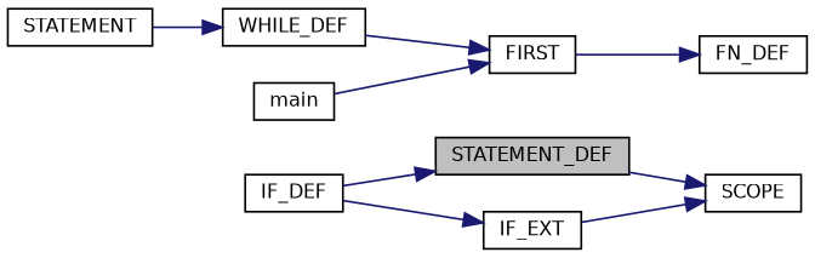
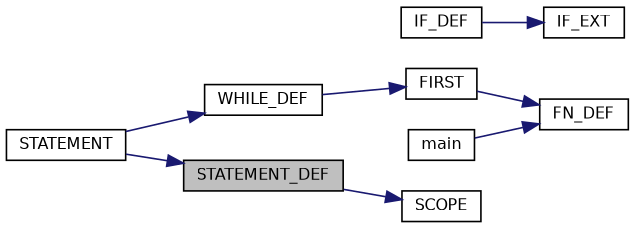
  digraph {
    rankdir=RL
    node [color=black fillcolor=white fontname=Helvetica fontsize=10 shape=record style=filled]
    edge [color=midnightblue dir=back fontname=Helvetica fontsize=10 labelfontname=Helvetica labelfontsize=10 style=solid]
    n1 [fillcolor=grey75 fontcolor=black height=0.2 label=STATEMENT_DEF width=0.4]
    n2 [height=0.2 label=STATEMENT width=0.4]
    n3 [height=0.2 label=SCOPE width=0.4]
    n4 [height=0.2 label=IF_EXT width=0.4]
    n5 [height=0.2 label=FN_DEF width=0.4]
    n6 [height=0.2 label=FIRST width=0.4]
    n7 [height=0.2 label=IF_DEF width=0.4]
    n8 [height=0.2 label=WHILE_DEF width=0.4]
    n9 [height=0.2 label=main width=0.4]
-   n1 -> n7
+   n1 -> n2
    n3 -> n1
-   n3 -> n4
    n4 -> n7
    n5 -> n6
    n6 -> n8
-   n6 -> n9
+   n5 -> n9
    n8 -> n2
  }
